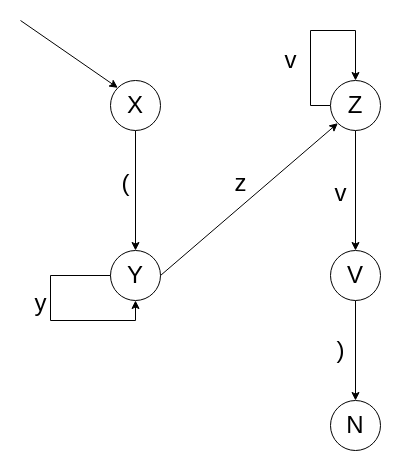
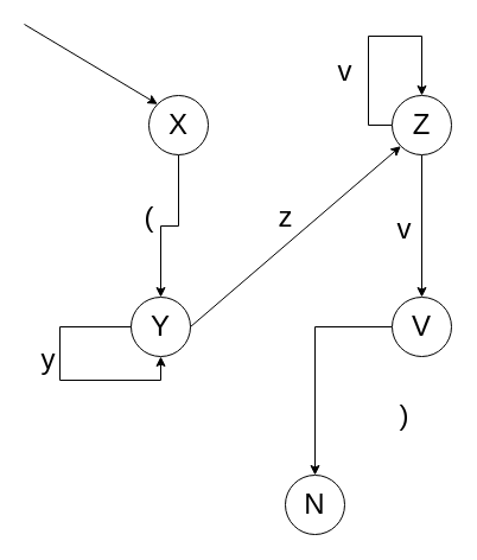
  <mxCell id="0" />
  <mxCell id="1" parent="0" />
  <mxCell id="2" style="edgeStyle=orthogonalEdgeStyle;rounded=0;orthogonalLoop=1;jettySize=auto;html=1;" edge="1" parent="1" source="3" target="4"><mxGeometry relative="1" as="geometry" /></mxCell>
- <mxCell id="3" value="&lt;font style=&quot;font-size: 24px;&quot;&gt;X&lt;/font&gt;" style="ellipse;whiteSpace=wrap;html=1;aspect=fixed;" vertex="1" parent="1"><mxGeometry x="110" y="80" width="50" height="50" as="geometry" /></mxCell>
+ <mxCell id="3" value="&lt;font style=&quot;font-size: 24px;&quot;&gt;X&lt;/font&gt;" style="ellipse;whiteSpace=wrap;html=1;aspect=fixed;" vertex="1" parent="1"><mxGeometry x="125" y="80" width="50" height="50" as="geometry" /></mxCell>
  <mxCell id="4" value="&lt;font style=&quot;font-size: 24px;&quot;&gt;Y&lt;/font&gt;" style="ellipse;whiteSpace=wrap;html=1;aspect=fixed;" vertex="1" parent="1"><mxGeometry x="110" y="250" width="50" height="50" as="geometry" /></mxCell>
  <mxCell id="5" style="edgeStyle=orthogonalEdgeStyle;rounded=0;orthogonalLoop=1;jettySize=auto;html=1;" edge="1" parent="1" source="7" target="9"><mxGeometry relative="1" as="geometry" /></mxCell>
  <mxCell id="6" style="edgeStyle=orthogonalEdgeStyle;rounded=0;orthogonalLoop=1;jettySize=auto;html=1;exitX=0;exitY=0.5;exitDx=0;exitDy=0;" edge="1" parent="1" source="7" target="7"><mxGeometry relative="1" as="geometry"><mxPoint x="350" y="70" as="targetPoint" /><Array as="points"><mxPoint x="310" y="105" /><mxPoint x="310" y="30" /><mxPoint x="355" y="30" /></Array></mxGeometry></mxCell>
  <mxCell id="7" value="&lt;font style=&quot;font-size: 24px;&quot;&gt;Z&lt;/font&gt;" style="ellipse;whiteSpace=wrap;html=1;aspect=fixed;" vertex="1" parent="1"><mxGeometry x="330" y="80" width="50" height="50" as="geometry" /></mxCell>
  <mxCell id="8" style="edgeStyle=orthogonalEdgeStyle;rounded=0;orthogonalLoop=1;jettySize=auto;html=1;entryX=0.5;entryY=0;entryDx=0;entryDy=0;" edge="1" parent="1" source="9" target="17"><mxGeometry relative="1" as="geometry"><mxPoint x="355" y="380" as="targetPoint" /></mxGeometry></mxCell>
  <mxCell id="9" value="&lt;font style=&quot;font-size: 24px;&quot;&gt;V&lt;/font&gt;" style="ellipse;whiteSpace=wrap;html=1;aspect=fixed;" vertex="1" parent="1"><mxGeometry x="330" y="250" width="50" height="50" as="geometry" /></mxCell>
  <mxCell id="10" value="&lt;font style=&quot;font-size: 24px;&quot;&gt;(&lt;/font&gt;" style="text;html=1;align=center;verticalAlign=middle;resizable=0;points=[];autosize=1;strokeColor=none;fillColor=none;" vertex="1" parent="1"><mxGeometry x="110" y="163" width="30" height="40" as="geometry" /></mxCell>
  <mxCell id="11" style="edgeStyle=orthogonalEdgeStyle;rounded=0;orthogonalLoop=1;jettySize=auto;html=1;entryX=0.5;entryY=1;entryDx=0;entryDy=0;exitX=0;exitY=0.5;exitDx=0;exitDy=0;" edge="1" parent="1" source="4" target="4"><mxGeometry relative="1" as="geometry"><Array as="points"><mxPoint x="50" y="275" /><mxPoint x="50" y="320" /><mxPoint x="135" y="320" /></Array></mxGeometry></mxCell>
  <mxCell id="12" value="&lt;font style=&quot;font-size: 24px;&quot;&gt;y&lt;/font&gt;" style="text;html=1;align=center;verticalAlign=middle;resizable=0;points=[];autosize=1;strokeColor=none;fillColor=none;" vertex="1" parent="1"><mxGeometry x="20" y="283" width="40" height="40" as="geometry" /></mxCell>
  <mxCell id="13" value="" style="endArrow=classic;html=1;rounded=0;exitX=1;exitY=0.5;exitDx=0;exitDy=0;entryX=0;entryY=1;entryDx=0;entryDy=0;" edge="1" parent="1" source="4" target="7"><mxGeometry width="50" height="50" relative="1" as="geometry"><mxPoint x="290" y="200" as="sourcePoint" /><mxPoint x="340" y="150" as="targetPoint" /></mxGeometry></mxCell>
  <mxCell id="14" value="&lt;span style=&quot;font-size: 24px;&quot;&gt;z&lt;/span&gt;" style="text;html=1;align=center;verticalAlign=middle;resizable=0;points=[];autosize=1;strokeColor=none;fillColor=none;" vertex="1" parent="1"><mxGeometry x="220" y="163" width="40" height="40" as="geometry" /></mxCell>
  <mxCell id="15" value="&lt;span style=&quot;font-size: 24px;&quot;&gt;v&lt;/span&gt;" style="text;html=1;align=center;verticalAlign=middle;resizable=0;points=[];autosize=1;strokeColor=none;fillColor=none;" vertex="1" parent="1"><mxGeometry x="320" y="173" width="40" height="40" as="geometry" /></mxCell>
  <mxCell id="16" value="" style="endArrow=classic;html=1;rounded=0;entryX=0;entryY=0;entryDx=0;entryDy=0;" edge="1" parent="1" target="3"><mxGeometry width="50" height="50" relative="1" as="geometry"><mxPoint x="20" y="20" as="sourcePoint" /><mxPoint x="347" y="133" as="targetPoint" /></mxGeometry></mxCell>
- <mxCell id="17" value="&lt;span style=&quot;font-size: 24px;&quot;&gt;N&lt;/span&gt;" style="ellipse;whiteSpace=wrap;html=1;aspect=fixed;" vertex="1" parent="1"><mxGeometry x="330" y="400" width="50" height="50" as="geometry" /></mxCell>
+ <mxCell id="17" value="&lt;span style=&quot;font-size: 24px;&quot;&gt;N&lt;/span&gt;" style="ellipse;whiteSpace=wrap;html=1;aspect=fixed;" vertex="1" parent="1"><mxGeometry x="240" y="400" width="50" height="50" as="geometry" /></mxCell>
  <mxCell id="18" value="&lt;span style=&quot;font-size: 24px;&quot;&gt;)&lt;/span&gt;" style="text;html=1;align=center;verticalAlign=middle;resizable=0;points=[];autosize=1;strokeColor=none;fillColor=none;" vertex="1" parent="1"><mxGeometry x="325" y="330" width="30" height="40" as="geometry" /></mxCell>
  <mxCell id="19" value="&lt;span style=&quot;font-size: 24px;&quot;&gt;v&lt;/span&gt;" style="text;html=1;align=center;verticalAlign=middle;resizable=0;points=[];autosize=1;strokeColor=none;fillColor=none;" vertex="1" parent="1"><mxGeometry x="270" y="40" width="40" height="40" as="geometry" /></mxCell>
